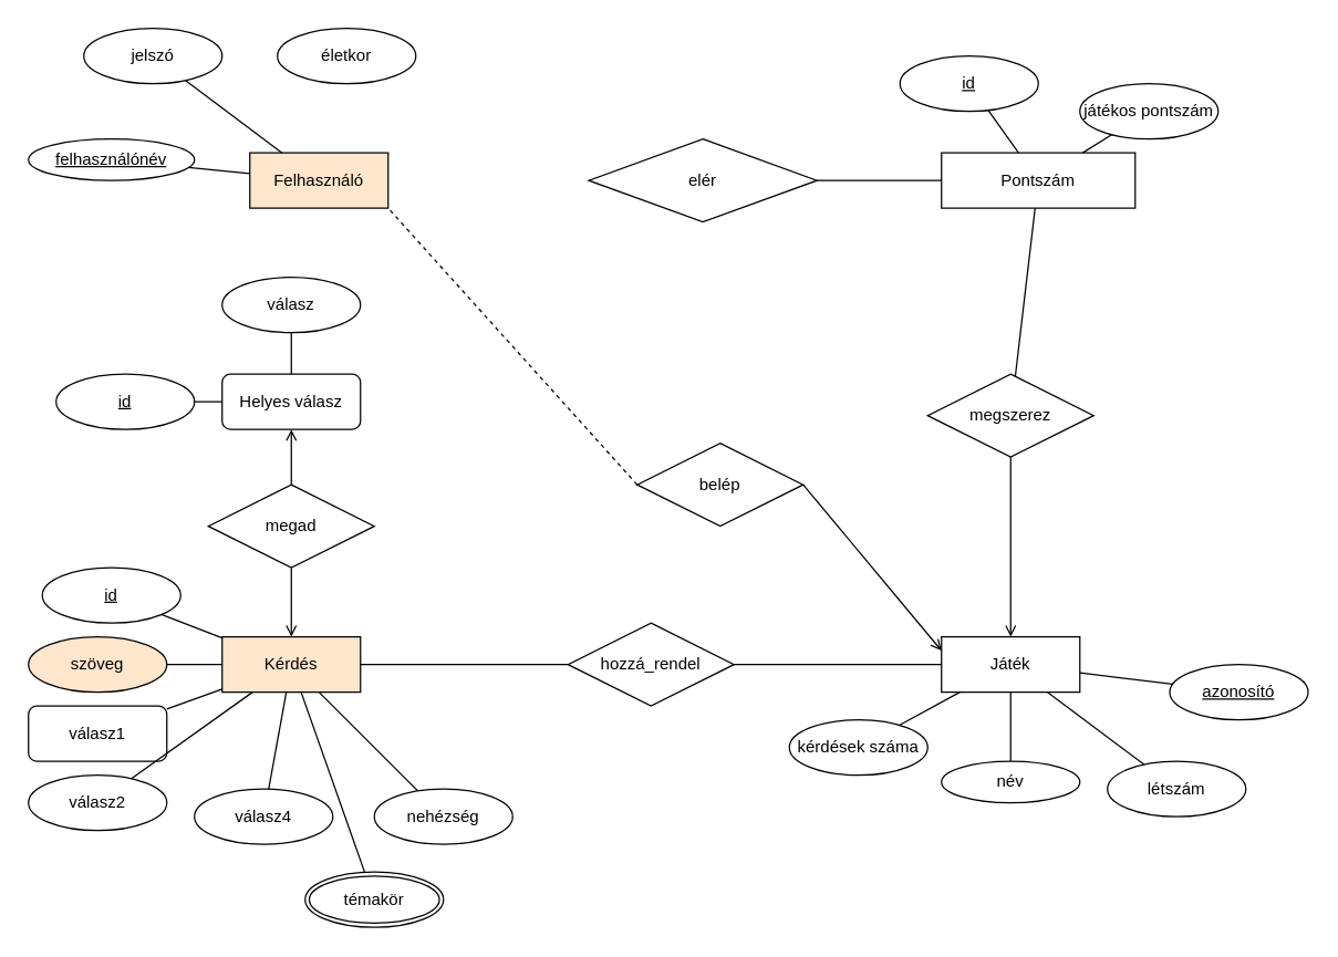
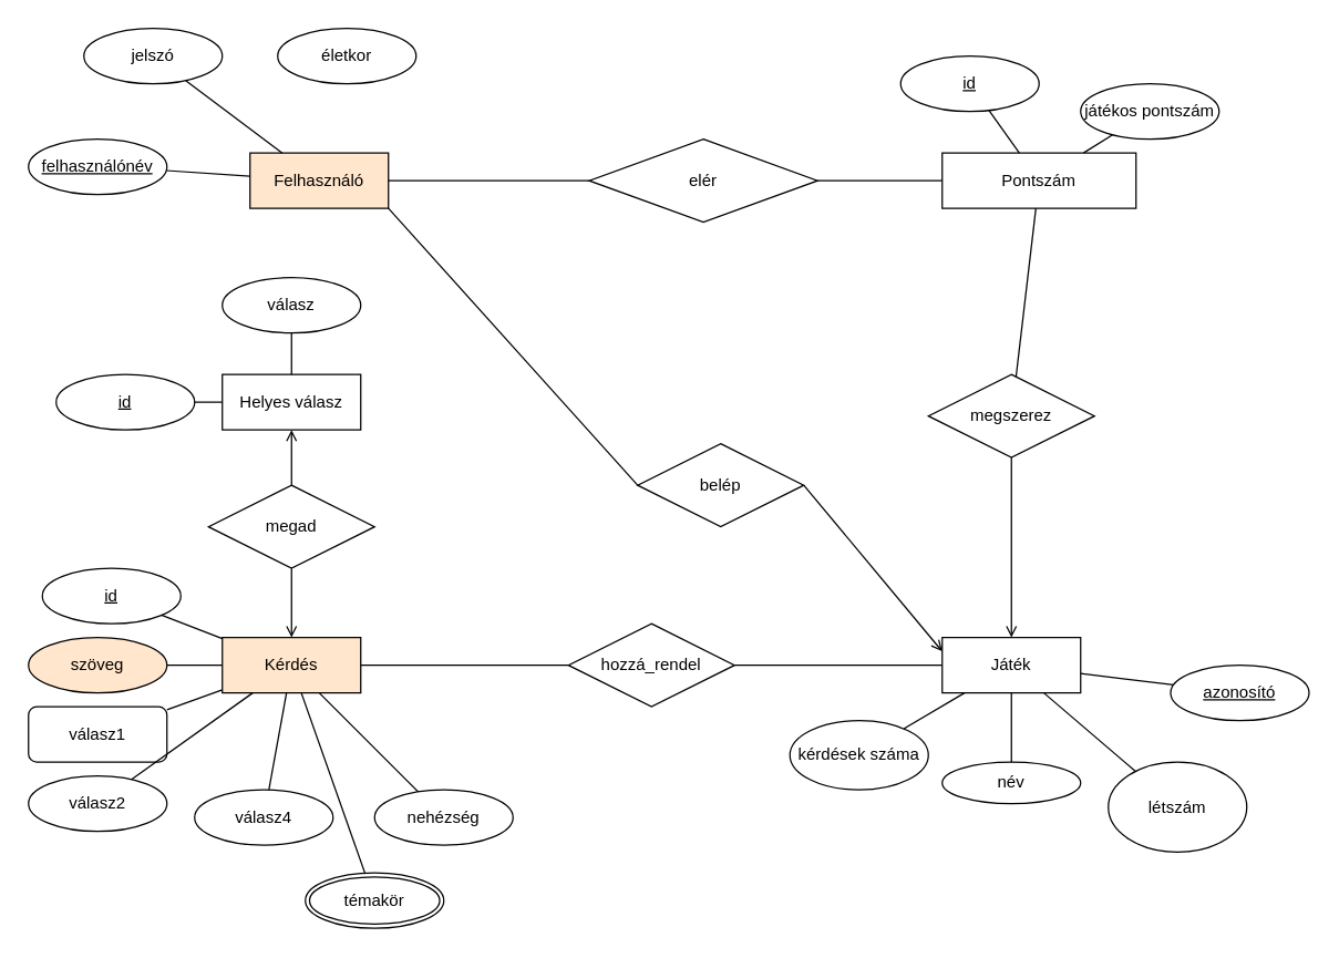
  <mxCell id="0" />
  <mxCell id="1" parent="0" />
  <mxCell id="2" value="Felhasználó" style="whiteSpace=wrap;html=1;align=center;fillColor=#ffe6cc;" parent="1" vertex="1"><mxGeometry x="180" y="110" width="100" height="40" as="geometry" /></mxCell>
  <mxCell id="3" value="jelszó" style="ellipse;whiteSpace=wrap;html=1;align=center;" parent="1" vertex="1"><mxGeometry x="60" y="20" width="100" height="40" as="geometry" /></mxCell>
- <mxCell id="4" value="felhasználónév" style="ellipse;whiteSpace=wrap;html=1;align=center;fontStyle=4;" parent="1" vertex="1"><mxGeometry x="20" y="100" width="120" height="30" as="geometry" /></mxCell>
+ <mxCell id="4" value="felhasználónév" style="ellipse;whiteSpace=wrap;html=1;align=center;fontStyle=4;" parent="1" vertex="1"><mxGeometry x="20" y="100" width="100" height="40" as="geometry" /></mxCell>
  <mxCell id="5" value="életkor" style="ellipse;whiteSpace=wrap;html=1;align=center;" parent="1" vertex="1"><mxGeometry x="200" y="20" width="100" height="40" as="geometry" /></mxCell>
  <mxCell id="6" value="" style="endArrow=none;html=1;rounded=0;" parent="1" source="4" target="2" edge="1"><mxGeometry relative="1" as="geometry"><mxPoint x="350" y="430" as="sourcePoint" /><mxPoint x="510" y="430" as="targetPoint" /></mxGeometry></mxCell>
  <mxCell id="7" value="" style="endArrow=none;html=1;rounded=0;" parent="1" source="2" target="3" edge="1"><mxGeometry relative="1" as="geometry"><mxPoint x="350" y="430" as="sourcePoint" /><mxPoint x="510" y="430" as="targetPoint" /></mxGeometry></mxCell>
  <mxCell id="8" value="Kérdés" style="whiteSpace=wrap;html=1;align=center;fillColor=#ffe6cc;" parent="1" vertex="1"><mxGeometry x="160" y="460" width="100" height="40" as="geometry" /></mxCell>
  <mxCell id="9" value="id" style="ellipse;whiteSpace=wrap;html=1;align=center;fontStyle=4;" parent="1" vertex="1"><mxGeometry x="30" y="410" width="100" height="40" as="geometry" /></mxCell>
  <mxCell id="10" value="szöveg" style="ellipse;whiteSpace=wrap;html=1;align=center;fillColor=#ffe6cc;" parent="1" vertex="1"><mxGeometry x="20" y="460" width="100" height="40" as="geometry" /></mxCell>
  <mxCell id="11" value="válasz1" style="whiteSpace=wrap;html=1;align=center;rounded=1;" parent="1" vertex="1"><mxGeometry x="20" y="510" width="100" height="40" as="geometry" /></mxCell>
  <mxCell id="12" value="válasz2&lt;br&gt;" style="ellipse;whiteSpace=wrap;html=1;align=center;" parent="1" vertex="1"><mxGeometry x="20" y="560" width="100" height="40" as="geometry" /></mxCell>
  <mxCell id="13" value="válasz4" style="ellipse;whiteSpace=wrap;html=1;align=center;" parent="1" vertex="1"><mxGeometry x="140" y="570" width="100" height="40" as="geometry" /></mxCell>
  <mxCell id="14" value="témakör" style="ellipse;shape=doubleEllipse;margin=3;whiteSpace=wrap;html=1;align=center;" parent="1" vertex="1"><mxGeometry x="220" y="630" width="100" height="40" as="geometry" /></mxCell>
  <mxCell id="15" value="" style="endArrow=none;html=1;rounded=0;" parent="1" source="8" target="11" edge="1"><mxGeometry relative="1" as="geometry"><mxPoint x="350" y="500" as="sourcePoint" /><mxPoint x="510" y="500" as="targetPoint" /></mxGeometry></mxCell>
  <mxCell id="16" value="" style="endArrow=none;html=1;rounded=0;" parent="1" source="8" target="13" edge="1"><mxGeometry relative="1" as="geometry"><mxPoint x="350" y="500" as="sourcePoint" /><mxPoint x="510" y="500" as="targetPoint" /></mxGeometry></mxCell>
  <mxCell id="17" value="" style="endArrow=none;html=1;rounded=0;" parent="1" source="8" target="14" edge="1"><mxGeometry relative="1" as="geometry"><mxPoint x="350" y="500" as="sourcePoint" /><mxPoint x="510" y="500" as="targetPoint" /></mxGeometry></mxCell>
  <mxCell id="18" value="" style="endArrow=none;html=1;rounded=0;" parent="1" source="8" target="12" edge="1"><mxGeometry relative="1" as="geometry"><mxPoint x="350" y="500" as="sourcePoint" /><mxPoint x="510" y="500" as="targetPoint" /></mxGeometry></mxCell>
  <mxCell id="19" value="" style="endArrow=none;html=1;rounded=0;" parent="1" source="8" target="10" edge="1"><mxGeometry relative="1" as="geometry"><mxPoint x="350" y="500" as="sourcePoint" /><mxPoint x="510" y="500" as="targetPoint" /></mxGeometry></mxCell>
  <mxCell id="20" value="" style="endArrow=none;html=1;rounded=0;" parent="1" source="8" target="9" edge="1"><mxGeometry relative="1" as="geometry"><mxPoint x="350" y="500" as="sourcePoint" /><mxPoint x="510" y="500" as="targetPoint" /></mxGeometry></mxCell>
  <mxCell id="21" value="Játék" style="whiteSpace=wrap;html=1;align=center;" parent="1" vertex="1"><mxGeometry x="680" y="460" width="100" height="40" as="geometry" /></mxCell>
  <mxCell id="22" value="azonosító" style="ellipse;whiteSpace=wrap;html=1;align=center;fontStyle=4;" parent="1" vertex="1"><mxGeometry x="845" y="480" width="100" height="40" as="geometry" /></mxCell>
  <mxCell id="23" value="" style="endArrow=none;html=1;rounded=0;" parent="1" source="21" target="22" edge="1"><mxGeometry relative="1" as="geometry"><mxPoint x="350" y="500" as="sourcePoint" /><mxPoint x="510" y="500" as="targetPoint" /></mxGeometry></mxCell>
  <mxCell id="24" value="hozzá_rendel" style="shape=rhombus;perimeter=rhombusPerimeter;whiteSpace=wrap;html=1;align=center;" parent="1" vertex="1"><mxGeometry x="410" y="450" width="120" height="60" as="geometry" /></mxCell>
  <mxCell id="25" value="" style="endArrow=none;html=1;rounded=0;" parent="1" source="8" target="24" edge="1"><mxGeometry relative="1" as="geometry"><mxPoint x="350" y="500" as="sourcePoint" /><mxPoint x="510" y="500" as="targetPoint" /></mxGeometry></mxCell>
  <mxCell id="26" value="" style="endArrow=none;html=1;rounded=0;" parent="1" source="24" target="21" edge="1"><mxGeometry relative="1" as="geometry"><mxPoint x="350" y="500" as="sourcePoint" /><mxPoint x="510" y="500" as="targetPoint" /></mxGeometry></mxCell>
- <mxCell id="27" value="létszám" style="ellipse;whiteSpace=wrap;html=1;align=center;" parent="1" vertex="1"><mxGeometry x="800" y="550" width="100" height="40" as="geometry" /></mxCell>
+ <mxCell id="27" value="létszám" style="ellipse;whiteSpace=wrap;html=1;align=center;" parent="1" vertex="1"><mxGeometry x="800" y="550" width="100" height="65" as="geometry" /></mxCell>
  <mxCell id="28" value="" style="endArrow=none;html=1;rounded=0;" parent="1" source="21" target="27" edge="1"><mxGeometry relative="1" as="geometry"><mxPoint x="350" y="500" as="sourcePoint" /><mxPoint x="510" y="500" as="targetPoint" /></mxGeometry></mxCell>
  <mxCell id="29" value="belép" style="shape=rhombus;perimeter=rhombusPerimeter;whiteSpace=wrap;html=1;align=center;" parent="1" vertex="1"><mxGeometry x="460" y="320" width="120" height="60" as="geometry" /></mxCell>
- <mxCell id="30" value="" style="endArrow=none;html=1;rounded=0;entryX=1;entryY=1;entryDx=0;entryDy=0;exitX=0;exitY=0.5;exitDx=0;exitDy=0;dashed=1;" parent="1" source="29" target="2" edge="1"><mxGeometry relative="1" as="geometry"><mxPoint x="350" y="500" as="sourcePoint" /><mxPoint x="510" y="500" as="targetPoint" /></mxGeometry></mxCell>
+ <mxCell id="30" value="" style="endArrow=none;html=1;rounded=0;entryX=1;entryY=1;entryDx=0;entryDy=0;exitX=0;exitY=0.5;exitDx=0;exitDy=0;" parent="1" source="29" target="2" edge="1"><mxGeometry relative="1" as="geometry"><mxPoint x="350" y="500" as="sourcePoint" /><mxPoint x="510" y="500" as="targetPoint" /></mxGeometry></mxCell>
  <mxCell id="31" value="" style="endArrow=open;html=1;rounded=0;entryX=0;entryY=0.25;entryDx=0;entryDy=0;exitX=1;exitY=0.5;exitDx=0;exitDy=0;endFill=0;" parent="1" source="29" target="21" edge="1"><mxGeometry relative="1" as="geometry"><mxPoint x="350" y="500" as="sourcePoint" /><mxPoint x="510" y="500" as="targetPoint" /></mxGeometry></mxCell>
  <mxCell id="32" value="név" style="ellipse;whiteSpace=wrap;html=1;align=center;" parent="1" vertex="1"><mxGeometry x="680" y="550" width="100" height="30" as="geometry" /></mxCell>
  <mxCell id="33" value="" style="endArrow=none;html=1;rounded=0;" parent="1" source="21" target="32" edge="1"><mxGeometry relative="1" as="geometry"><mxPoint x="350" y="400" as="sourcePoint" /><mxPoint x="510" y="400" as="targetPoint" /></mxGeometry></mxCell>
  <mxCell id="34" value="játékos pontszám" style="ellipse;whiteSpace=wrap;html=1;align=center;" parent="1" vertex="1"><mxGeometry x="780" y="60" width="100" height="40" as="geometry" /></mxCell>
  <mxCell id="35" value="" style="endArrow=none;html=1;rounded=0;" parent="1" source="36" target="34" edge="1"><mxGeometry relative="1" as="geometry"><mxPoint x="350" y="400" as="sourcePoint" /><mxPoint x="510" y="400" as="targetPoint" /></mxGeometry></mxCell>
  <mxCell id="36" value="Pontszám&lt;br&gt;" style="whiteSpace=wrap;html=1;align=center;" parent="1" vertex="1"><mxGeometry x="680" y="110" width="140" height="40" as="geometry" /></mxCell>
  <mxCell id="37" value="elér" style="shape=rhombus;perimeter=rhombusPerimeter;whiteSpace=wrap;html=1;align=center;" parent="1" vertex="1"><mxGeometry x="425" y="100" width="165" height="60" as="geometry" /></mxCell>
+ <mxCell id="38" value="" style="endArrow=none;html=1;rounded=0;" parent="1" source="2" target="37" edge="1"><mxGeometry relative="1" as="geometry"><mxPoint x="470" y="500" as="sourcePoint" /><mxPoint x="630" y="500" as="targetPoint" /></mxGeometry></mxCell>
  <mxCell id="39" value="" style="endArrow=none;html=1;rounded=0;" parent="1" source="37" target="36" edge="1"><mxGeometry relative="1" as="geometry"><mxPoint x="470" y="500" as="sourcePoint" /><mxPoint x="630" y="500" as="targetPoint" /></mxGeometry></mxCell>
  <mxCell id="40" value="megszerez" style="shape=rhombus;perimeter=rhombusPerimeter;whiteSpace=wrap;html=1;align=center;" parent="1" vertex="1"><mxGeometry x="670" y="270" width="120" height="60" as="geometry" /></mxCell>
  <mxCell id="41" value="" style="endArrow=none;html=1;rounded=0;" parent="1" source="40" target="36" edge="1"><mxGeometry relative="1" as="geometry"><mxPoint x="470" y="500" as="sourcePoint" /><mxPoint x="630" y="500" as="targetPoint" /></mxGeometry></mxCell>
  <mxCell id="42" value="" style="endArrow=open;html=1;rounded=0;endFill=0;" parent="1" source="40" target="21" edge="1"><mxGeometry relative="1" as="geometry"><mxPoint x="470" y="500" as="sourcePoint" /><mxPoint x="630" y="500" as="targetPoint" /></mxGeometry></mxCell>
  <mxCell id="43" value="id" style="ellipse;whiteSpace=wrap;html=1;align=center;fontStyle=4;" parent="1" vertex="1"><mxGeometry x="650" y="40" width="100" height="40" as="geometry" /></mxCell>
  <mxCell id="44" value="" style="endArrow=none;html=1;rounded=0;" parent="1" source="36" target="43" edge="1"><mxGeometry relative="1" as="geometry"><mxPoint x="470" y="500" as="sourcePoint" /><mxPoint x="630" y="500" as="targetPoint" /></mxGeometry></mxCell>
- <mxCell id="45" value="Helyes válasz" style="whiteSpace=wrap;html=1;align=center;rounded=1;" parent="1" vertex="1"><mxGeometry x="160" y="270" width="100" height="40" as="geometry" /></mxCell>
+ <mxCell id="45" value="Helyes válasz" style="whiteSpace=wrap;html=1;align=center;" parent="1" vertex="1"><mxGeometry x="160" y="270" width="100" height="40" as="geometry" /></mxCell>
  <mxCell id="46" value="id" style="ellipse;whiteSpace=wrap;html=1;align=center;fontStyle=4;" parent="1" vertex="1"><mxGeometry x="40" y="270" width="100" height="40" as="geometry" /></mxCell>
  <mxCell id="47" value="válasz" style="ellipse;whiteSpace=wrap;html=1;align=center;" parent="1" vertex="1"><mxGeometry x="160" y="200" width="100" height="40" as="geometry" /></mxCell>
  <mxCell id="48" value="" style="endArrow=none;html=1;rounded=0;" parent="1" source="46" target="45" edge="1"><mxGeometry relative="1" as="geometry"><mxPoint x="130" y="349.5" as="sourcePoint" /><mxPoint x="290" y="349.5" as="targetPoint" /></mxGeometry></mxCell>
  <mxCell id="49" value="" style="endArrow=none;html=1;rounded=0;" parent="1" source="47" target="45" edge="1"><mxGeometry relative="1" as="geometry"><mxPoint x="420" y="510" as="sourcePoint" /><mxPoint x="580" y="510" as="targetPoint" /></mxGeometry></mxCell>
  <mxCell id="50" value="megad" style="shape=rhombus;perimeter=rhombusPerimeter;whiteSpace=wrap;html=1;align=center;" parent="1" vertex="1"><mxGeometry x="150" y="350" width="120" height="60" as="geometry" /></mxCell>
  <mxCell id="51" value="" style="endArrow=open;html=1;rounded=0;endFill=0;" parent="1" source="50" target="8" edge="1"><mxGeometry relative="1" as="geometry"><mxPoint x="420" y="510" as="sourcePoint" /><mxPoint x="580" y="510" as="targetPoint" /></mxGeometry></mxCell>
  <mxCell id="52" value="" style="endArrow=none;html=1;rounded=0;endFill=0;startArrow=open;startFill=0;" parent="1" source="45" target="50" edge="1"><mxGeometry relative="1" as="geometry"><mxPoint x="420" y="510" as="sourcePoint" /><mxPoint x="580" y="510" as="targetPoint" /></mxGeometry></mxCell>
  <mxCell id="53" value="nehézség" style="ellipse;whiteSpace=wrap;html=1;align=center;" parent="1" vertex="1"><mxGeometry x="270" y="570" width="100" height="40" as="geometry" /></mxCell>
  <mxCell id="54" value="" style="endArrow=none;html=1;rounded=0;" parent="1" source="8" target="53" edge="1"><mxGeometry relative="1" as="geometry"><mxPoint x="420" y="510" as="sourcePoint" /><mxPoint x="580" y="510" as="targetPoint" /></mxGeometry></mxCell>
- <mxCell id="55" value="kérdések száma" style="ellipse;whiteSpace=wrap;html=1;align=center;" parent="1" vertex="1"><mxGeometry x="570" y="520" width="100" height="40" as="geometry" /></mxCell>
+ <mxCell id="55" value="kérdések száma" style="ellipse;whiteSpace=wrap;html=1;align=center;" parent="1" vertex="1"><mxGeometry x="570" y="520" width="100" height="50" as="geometry" /></mxCell>
  <mxCell id="56" value="" style="endArrow=none;html=1;rounded=0;" parent="1" source="55" target="21" edge="1"><mxGeometry relative="1" as="geometry"><mxPoint x="420" y="610" as="sourcePoint" /><mxPoint x="580" y="610" as="targetPoint" /></mxGeometry></mxCell>
